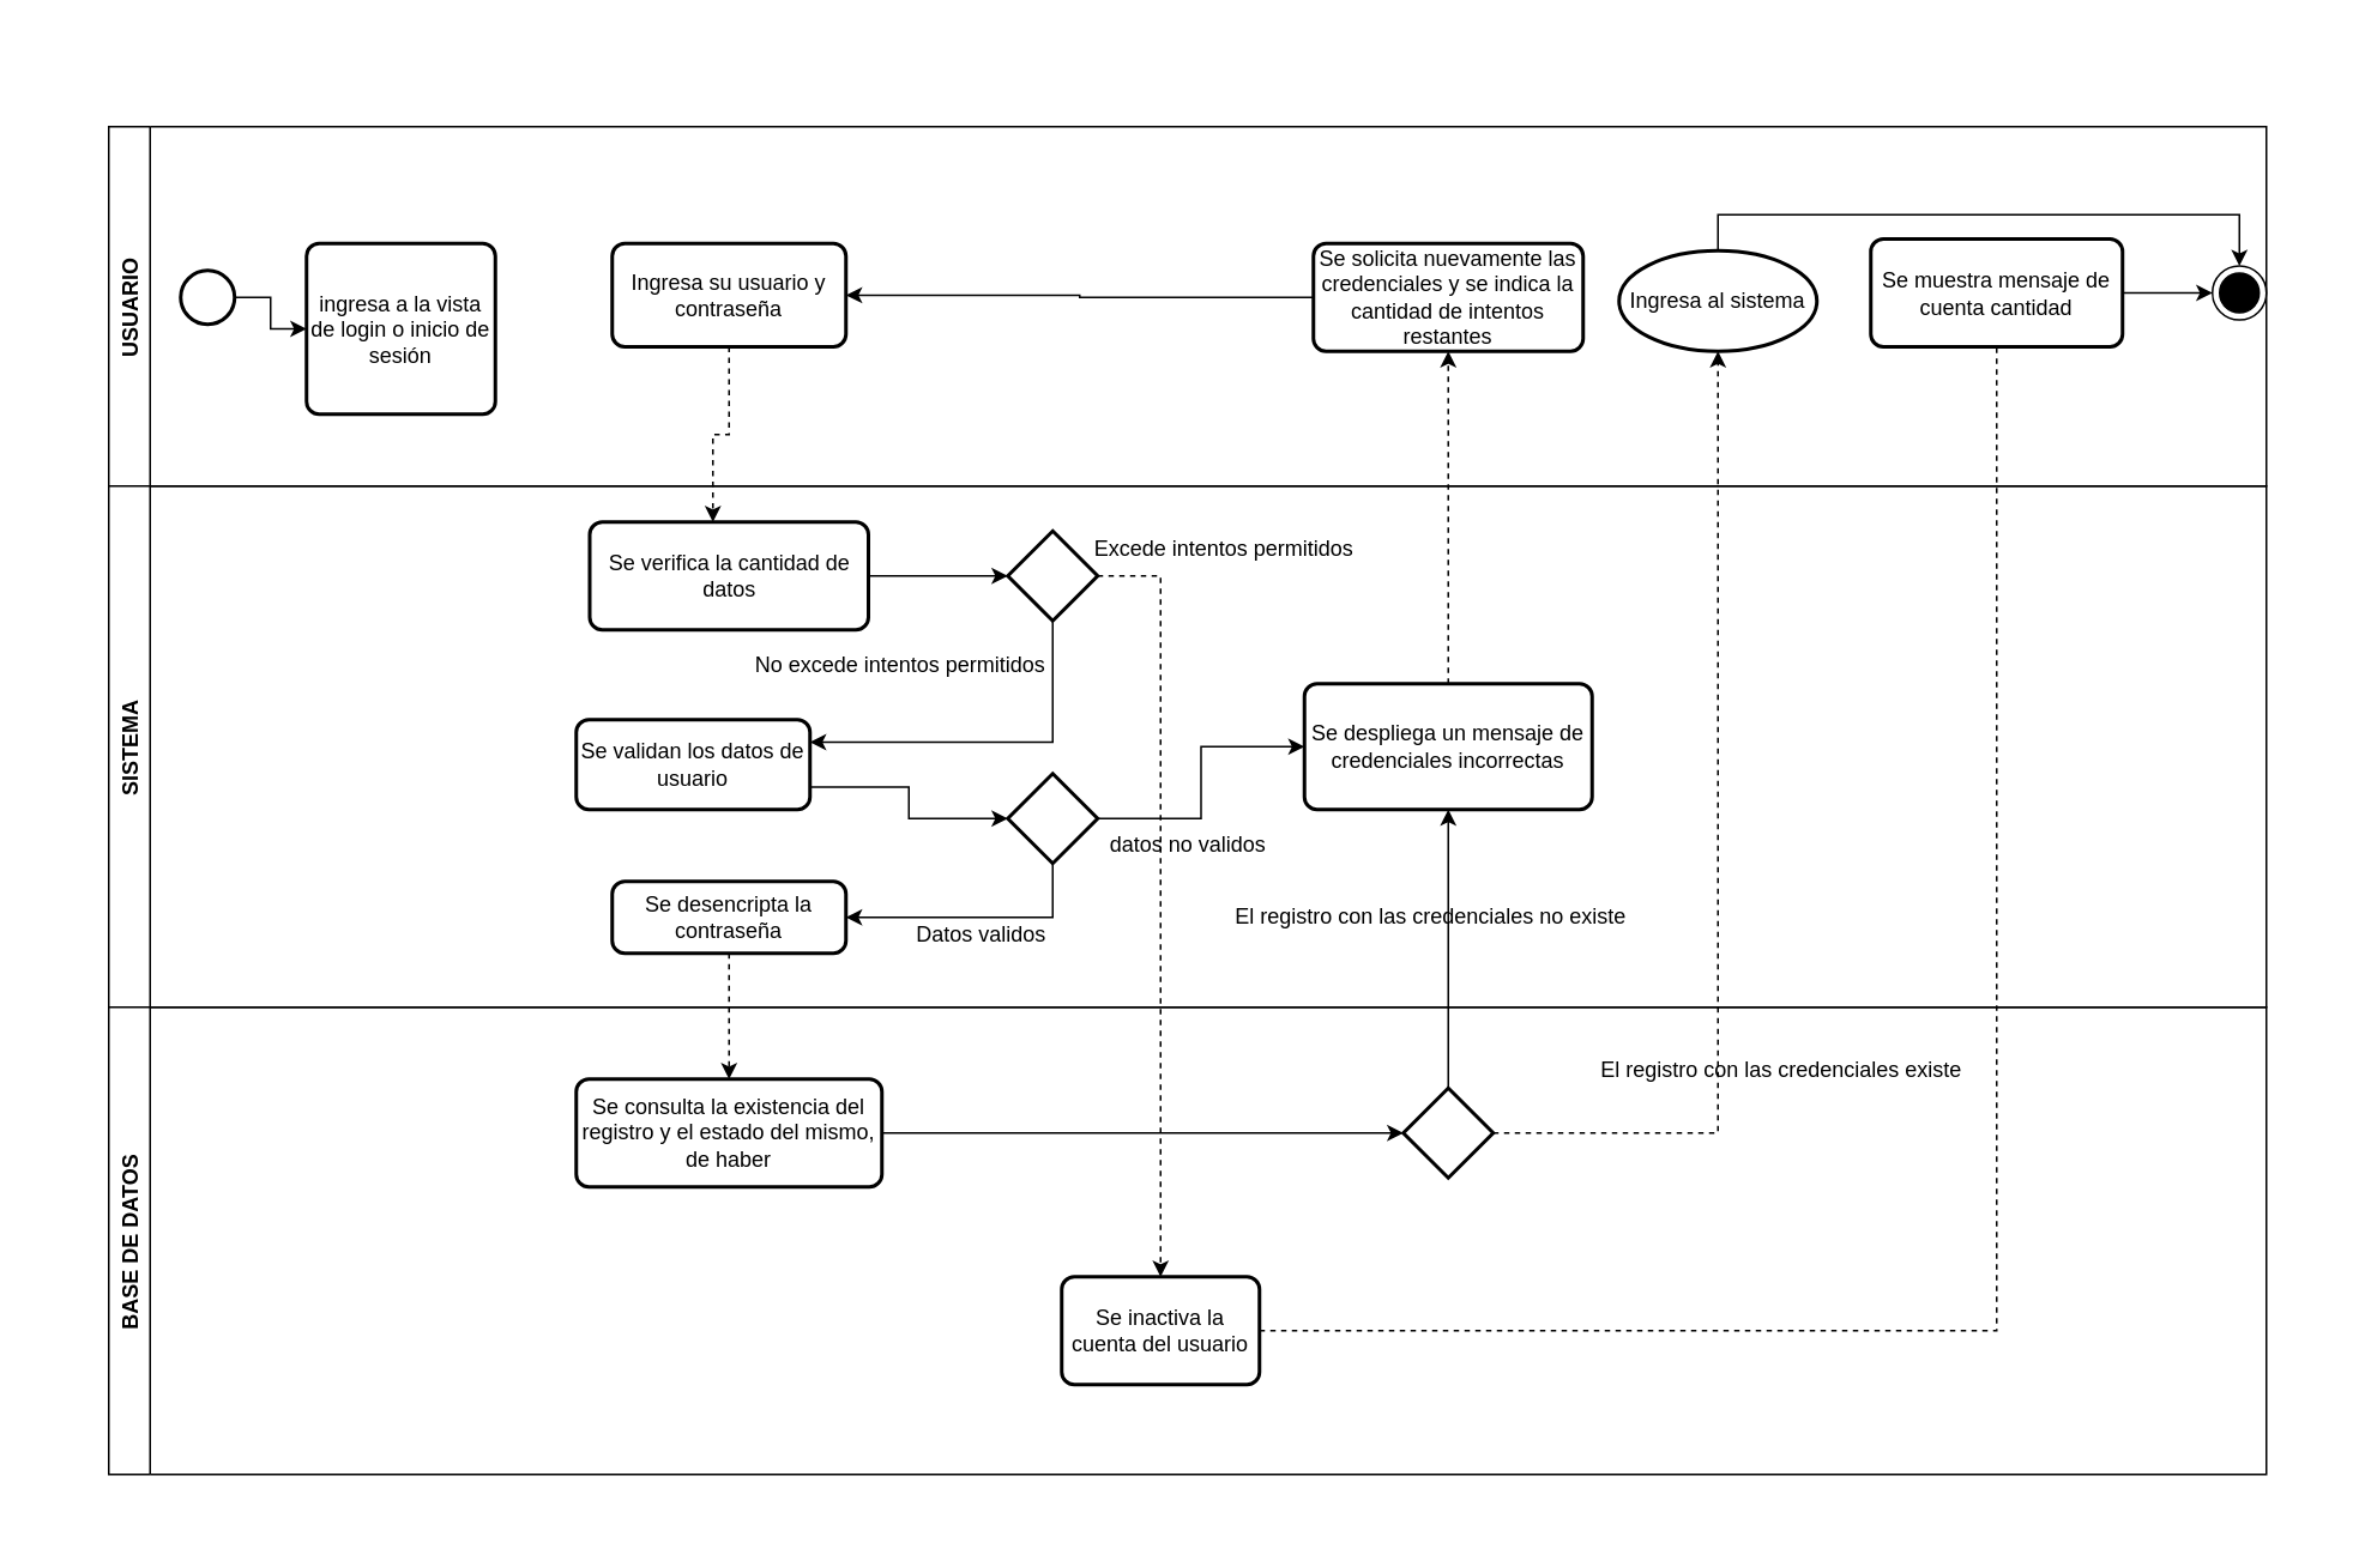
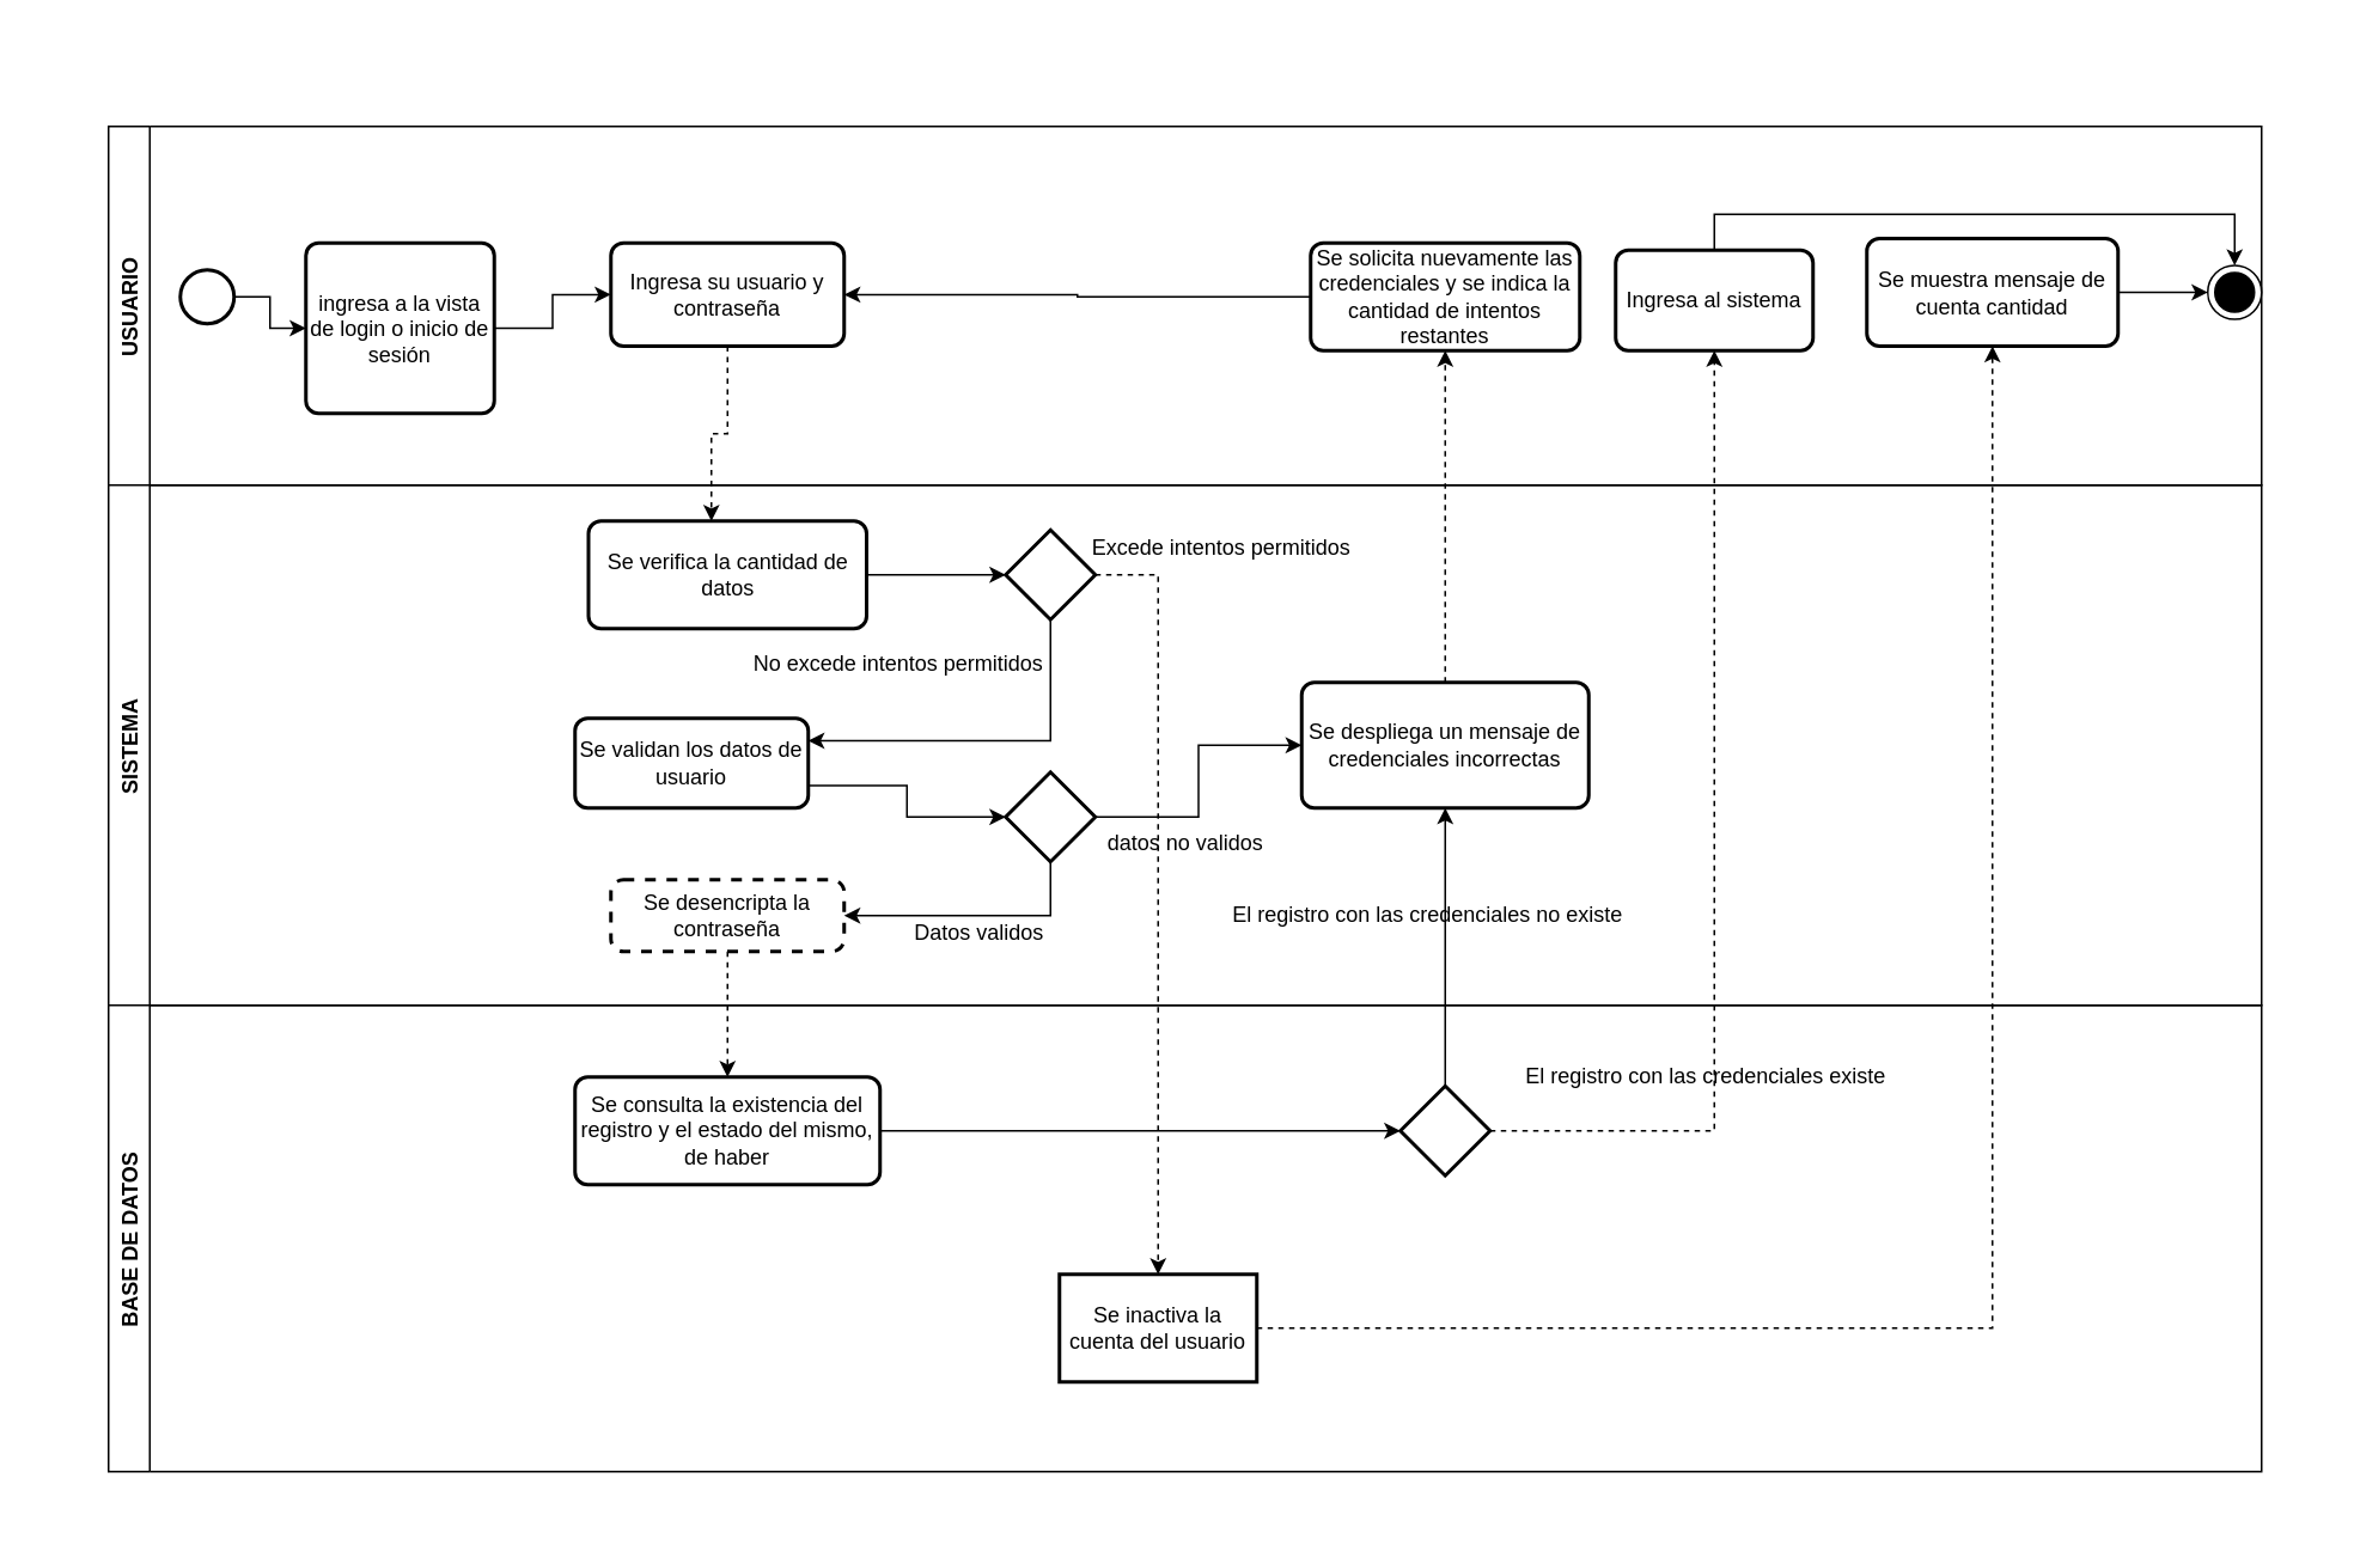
  <mxCell id="0" />
  <mxCell id="1" parent="0" />
  <mxCell id="2" value="USUARIO" style="swimlane;horizontal=0;startSize=23;" vertex="1" parent="1"><mxGeometry x="60" y="70" width="1200" height="200" as="geometry" /></mxCell>
  <mxCell id="3" style="edgeStyle=orthogonalEdgeStyle;rounded=0;orthogonalLoop=1;jettySize=auto;html=1;exitX=1;exitY=0.5;exitDx=0;exitDy=0;exitPerimeter=0;entryX=0;entryY=0.5;entryDx=0;entryDy=0;" edge="1" parent="2" source="4" target="6"><mxGeometry relative="1" as="geometry" /></mxCell>
  <mxCell id="4" value="" style="strokeWidth=2;html=1;shape=mxgraph.flowchart.start_2;whiteSpace=wrap;" vertex="1" parent="2"><mxGeometry x="40" y="80" width="30" height="30" as="geometry" /></mxCell>
+ <mxCell id="5" style="edgeStyle=orthogonalEdgeStyle;rounded=0;orthogonalLoop=1;jettySize=auto;html=1;exitX=1;exitY=0.5;exitDx=0;exitDy=0;entryX=0;entryY=0.5;entryDx=0;entryDy=0;" edge="1" parent="2" source="6" target="7"><mxGeometry relative="1" as="geometry" /></mxCell>
  <mxCell id="6" value="ingresa a la vista de login o inicio de sesión" style="rounded=1;whiteSpace=wrap;html=1;absoluteArcSize=1;arcSize=14;strokeWidth=2;align=center;" vertex="1" parent="2"><mxGeometry x="110" y="65" width="105" height="95" as="geometry" /></mxCell>
  <mxCell id="7" value="Ingresa su usuario y contraseña" style="rounded=1;whiteSpace=wrap;html=1;absoluteArcSize=1;arcSize=14;strokeWidth=2;" vertex="1" parent="2"><mxGeometry x="280" y="65" width="130" height="57.5" as="geometry" /></mxCell>
  <mxCell id="8" style="edgeStyle=orthogonalEdgeStyle;rounded=0;orthogonalLoop=1;jettySize=auto;html=1;exitX=0.5;exitY=0;exitDx=0;exitDy=0;entryX=0.5;entryY=0;entryDx=0;entryDy=0;" edge="1" parent="2" source="9" target="14"><mxGeometry relative="1" as="geometry" /></mxCell>
- <mxCell id="9" value="Ingresa al sistema" style="ellipse;whiteSpace=wrap;html=1;absoluteArcSize=1;arcSize=14;strokeWidth=2;" vertex="1" parent="2"><mxGeometry x="840" y="69" width="110" height="56" as="geometry" /></mxCell>
+ <mxCell id="9" value="Ingresa al sistema" style="rounded=1;whiteSpace=wrap;html=1;absoluteArcSize=1;arcSize=14;strokeWidth=2;" vertex="1" parent="2"><mxGeometry x="840" y="69" width="110" height="56" as="geometry" /></mxCell>
  <mxCell id="10" style="edgeStyle=orthogonalEdgeStyle;rounded=0;orthogonalLoop=1;jettySize=auto;html=1;exitX=0;exitY=0.5;exitDx=0;exitDy=0;entryX=1;entryY=0.5;entryDx=0;entryDy=0;" edge="1" parent="2" source="11" target="7"><mxGeometry relative="1" as="geometry" /></mxCell>
  <mxCell id="11" value="Se solicita nuevamente las credenciales y se indica la cantidad de intentos restantes" style="rounded=1;whiteSpace=wrap;html=1;absoluteArcSize=1;arcSize=14;strokeWidth=2;" vertex="1" parent="2"><mxGeometry x="670" y="65" width="150" height="60" as="geometry" /></mxCell>
  <mxCell id="12" style="edgeStyle=orthogonalEdgeStyle;rounded=0;orthogonalLoop=1;jettySize=auto;html=1;exitX=1;exitY=0.5;exitDx=0;exitDy=0;entryX=0;entryY=0.5;entryDx=0;entryDy=0;" edge="1" parent="2" source="13" target="14"><mxGeometry relative="1" as="geometry" /></mxCell>
  <mxCell id="13" value="Se muestra mensaje de cuenta cantidad" style="rounded=1;whiteSpace=wrap;html=1;absoluteArcSize=1;arcSize=14;strokeWidth=2;" vertex="1" parent="2"><mxGeometry x="980" y="62.5" width="140" height="60" as="geometry" /></mxCell>
  <mxCell id="14" value="" style="ellipse;html=1;shape=endState;fillColor=#000000;strokeColor=#000000;" vertex="1" parent="2"><mxGeometry x="1170" y="77.5" width="30" height="30" as="geometry" /></mxCell>
  <mxCell id="15" value="SISTEMA" style="swimlane;horizontal=0;" vertex="1" parent="1"><mxGeometry x="60" y="270" width="1200" height="290" as="geometry" /></mxCell>
  <mxCell id="16" style="edgeStyle=orthogonalEdgeStyle;rounded=0;orthogonalLoop=1;jettySize=auto;html=1;exitX=1;exitY=0.75;exitDx=0;exitDy=0;entryX=0;entryY=0.5;entryDx=0;entryDy=0;entryPerimeter=0;" edge="1" parent="15" source="17" target="22"><mxGeometry relative="1" as="geometry" /></mxCell>
  <mxCell id="17" value="Se validan los datos de usuario" style="rounded=1;whiteSpace=wrap;html=1;absoluteArcSize=1;arcSize=14;strokeWidth=2;" vertex="1" parent="15"><mxGeometry x="260" y="130" width="130" height="50" as="geometry" /></mxCell>
- <mxCell id="18" value="Se desencripta la contraseña" style="rounded=1;whiteSpace=wrap;html=1;absoluteArcSize=1;arcSize=14;strokeWidth=2;" vertex="1" parent="15"><mxGeometry x="280" y="220" width="130" height="40" as="geometry" /></mxCell>
+ <mxCell id="18" value="Se desencripta la contraseña" style="rounded=1;whiteSpace=wrap;html=1;absoluteArcSize=1;arcSize=14;strokeWidth=2;dashed=1;" vertex="1" parent="15"><mxGeometry x="280" y="220" width="130" height="40" as="geometry" /></mxCell>
  <mxCell id="19" value="Se despliega un mensaje de credenciales incorrectas" style="rounded=1;whiteSpace=wrap;html=1;absoluteArcSize=1;arcSize=14;strokeWidth=2;" vertex="1" parent="15"><mxGeometry x="665" y="110" width="160" height="70" as="geometry" /></mxCell>
  <mxCell id="20" style="edgeStyle=orthogonalEdgeStyle;rounded=0;orthogonalLoop=1;jettySize=auto;html=1;exitX=0.5;exitY=1;exitDx=0;exitDy=0;exitPerimeter=0;entryX=1;entryY=0.5;entryDx=0;entryDy=0;" edge="1" parent="15" source="22" target="18"><mxGeometry relative="1" as="geometry" /></mxCell>
  <mxCell id="21" style="edgeStyle=orthogonalEdgeStyle;rounded=0;orthogonalLoop=1;jettySize=auto;html=1;exitX=1;exitY=0.5;exitDx=0;exitDy=0;exitPerimeter=0;entryX=0;entryY=0.5;entryDx=0;entryDy=0;" edge="1" parent="15" source="22" target="19"><mxGeometry relative="1" as="geometry" /></mxCell>
  <mxCell id="22" value="" style="strokeWidth=2;html=1;shape=mxgraph.flowchart.decision;whiteSpace=wrap;" vertex="1" parent="15"><mxGeometry x="500" y="160" width="50" height="50" as="geometry" /></mxCell>
  <mxCell id="23" style="edgeStyle=orthogonalEdgeStyle;rounded=0;orthogonalLoop=1;jettySize=auto;html=1;exitX=1;exitY=0.5;exitDx=0;exitDy=0;entryX=0;entryY=0.5;entryDx=0;entryDy=0;entryPerimeter=0;" edge="1" parent="15" source="24" target="26"><mxGeometry relative="1" as="geometry" /></mxCell>
  <mxCell id="24" value="Se verifica la cantidad de datos" style="rounded=1;whiteSpace=wrap;html=1;absoluteArcSize=1;arcSize=14;strokeWidth=2;" vertex="1" parent="15"><mxGeometry x="267.5" y="20" width="155" height="60" as="geometry" /></mxCell>
  <mxCell id="25" style="edgeStyle=orthogonalEdgeStyle;rounded=0;orthogonalLoop=1;jettySize=auto;html=1;exitX=0.5;exitY=1;exitDx=0;exitDy=0;exitPerimeter=0;entryX=1;entryY=0.25;entryDx=0;entryDy=0;" edge="1" parent="15" source="26" target="17"><mxGeometry relative="1" as="geometry" /></mxCell>
  <mxCell id="26" value="" style="strokeWidth=2;html=1;shape=mxgraph.flowchart.decision;whiteSpace=wrap;" vertex="1" parent="15"><mxGeometry x="500" y="25" width="50" height="50" as="geometry" /></mxCell>
  <mxCell id="27" value="Excede intentos permitidos" style="text;html=1;resizable=0;autosize=1;align=center;verticalAlign=middle;points=[];fillColor=none;strokeColor=none;rounded=0;" vertex="1" parent="15"><mxGeometry x="540" y="25" width="160" height="20" as="geometry" /></mxCell>
  <mxCell id="28" value="No excede intentos permitidos" style="text;html=1;resizable=0;autosize=1;align=center;verticalAlign=middle;points=[];fillColor=none;strokeColor=none;rounded=0;" vertex="1" parent="15"><mxGeometry x="350" y="90" width="180" height="20" as="geometry" /></mxCell>
  <mxCell id="29" value="datos no validos" style="text;html=1;resizable=0;autosize=1;align=center;verticalAlign=middle;points=[];fillColor=none;strokeColor=none;rounded=0;" vertex="1" parent="15"><mxGeometry x="550" y="190" width="100" height="20" as="geometry" /></mxCell>
  <mxCell id="30" value="Datos validos" style="text;html=1;resizable=0;autosize=1;align=center;verticalAlign=middle;points=[];fillColor=none;strokeColor=none;rounded=0;" vertex="1" parent="15"><mxGeometry x="440" y="240" width="90" height="20" as="geometry" /></mxCell>
  <mxCell id="31" value="El registro con las credenciales no existe" style="text;html=1;resizable=0;autosize=1;align=center;verticalAlign=middle;points=[];fillColor=none;strokeColor=none;rounded=0;" vertex="1" parent="15"><mxGeometry x="620" y="230" width="230" height="20" as="geometry" /></mxCell>
  <mxCell id="32" value="BASE DE DATOS" style="swimlane;horizontal=0;" vertex="1" parent="1"><mxGeometry x="60" y="560" width="1200" height="260" as="geometry" /></mxCell>
  <mxCell id="33" style="edgeStyle=orthogonalEdgeStyle;rounded=0;orthogonalLoop=1;jettySize=auto;html=1;exitX=1;exitY=0.5;exitDx=0;exitDy=0;entryX=0;entryY=0.5;entryDx=0;entryDy=0;entryPerimeter=0;" edge="1" parent="32" source="34" target="35"><mxGeometry relative="1" as="geometry" /></mxCell>
  <mxCell id="34" value="Se consulta la existencia del registro y el estado del mismo, de haber" style="rounded=1;whiteSpace=wrap;html=1;absoluteArcSize=1;arcSize=14;strokeWidth=2;" vertex="1" parent="32"><mxGeometry x="260" y="40" width="170" height="60" as="geometry" /></mxCell>
  <mxCell id="35" value="" style="strokeWidth=2;html=1;shape=mxgraph.flowchart.decision;whiteSpace=wrap;" vertex="1" parent="32"><mxGeometry x="720" y="45" width="50" height="50" as="geometry" /></mxCell>
- <mxCell id="36" value="Se inactiva la cuenta del usuario" style="rounded=1;whiteSpace=wrap;html=1;absoluteArcSize=1;arcSize=14;strokeWidth=2;" vertex="1" parent="32"><mxGeometry x="530" y="150" width="110" height="60" as="geometry" /></mxCell>
- <mxCell id="37" value="El registro con las credenciales existe" style="text;html=1;resizable=0;autosize=1;align=center;verticalAlign=middle;points=[];fillColor=none;strokeColor=none;rounded=0;" vertex="1" parent="32"><mxGeometry x="820" y="25" width="220" height="20" as="geometry" /></mxCell>
+ <mxCell id="36" value="Se inactiva la cuenta del usuario" style="whiteSpace=wrap;html=1;absoluteArcSize=1;arcSize=14;strokeWidth=2;rounded=0;" vertex="1" parent="32"><mxGeometry x="530" y="150" width="110" height="60" as="geometry" /></mxCell>
+ <mxCell id="37" value="El registro con las credenciales existe" style="text;html=1;resizable=0;autosize=1;align=center;verticalAlign=middle;points=[];fillColor=none;strokeColor=none;rounded=0;" vertex="1" parent="32"><mxGeometry x="780" y="30" width="220" height="20" as="geometry" /></mxCell>
  <mxCell id="38" style="edgeStyle=orthogonalEdgeStyle;rounded=0;orthogonalLoop=1;jettySize=auto;html=1;exitX=0.5;exitY=1;exitDx=0;exitDy=0;entryX=0.5;entryY=0;entryDx=0;entryDy=0;dashed=1;" edge="1" parent="1" source="18" target="34"><mxGeometry relative="1" as="geometry" /></mxCell>
  <mxCell id="39" style="edgeStyle=orthogonalEdgeStyle;rounded=0;orthogonalLoop=1;jettySize=auto;html=1;exitX=0.5;exitY=0;exitDx=0;exitDy=0;exitPerimeter=0;entryX=0.5;entryY=1;entryDx=0;entryDy=0;" edge="1" parent="1" source="35" target="19"><mxGeometry relative="1" as="geometry" /></mxCell>
  <mxCell id="40" style="edgeStyle=orthogonalEdgeStyle;rounded=0;orthogonalLoop=1;jettySize=auto;html=1;exitX=1;exitY=0.5;exitDx=0;exitDy=0;exitPerimeter=0;entryX=0.5;entryY=1;entryDx=0;entryDy=0;dashed=1;" edge="1" parent="1" source="35" target="9"><mxGeometry relative="1" as="geometry" /></mxCell>
  <mxCell id="41" style="edgeStyle=orthogonalEdgeStyle;rounded=0;orthogonalLoop=1;jettySize=auto;html=1;exitX=0.5;exitY=0;exitDx=0;exitDy=0;entryX=0.5;entryY=1;entryDx=0;entryDy=0;dashed=1;" edge="1" parent="1" source="19" target="11"><mxGeometry relative="1" as="geometry" /></mxCell>
  <mxCell id="42" style="edgeStyle=orthogonalEdgeStyle;rounded=0;orthogonalLoop=1;jettySize=auto;html=1;exitX=1;exitY=0.5;exitDx=0;exitDy=0;exitPerimeter=0;entryX=0.5;entryY=0;entryDx=0;entryDy=0;dashed=1;" edge="1" parent="1" source="26" target="36"><mxGeometry relative="1" as="geometry" /></mxCell>
- <mxCell id="43" style="edgeStyle=orthogonalEdgeStyle;rounded=0;orthogonalLoop=1;jettySize=auto;html=1;exitX=1;exitY=0.5;exitDx=0;exitDy=0;entryX=0.5;entryY=1;entryDx=0;entryDy=0;dashed=1;endArrow=none;" edge="1" parent="1" source="36" target="13"><mxGeometry relative="1" as="geometry" /></mxCell>
+ <mxCell id="43" style="edgeStyle=orthogonalEdgeStyle;rounded=0;orthogonalLoop=1;jettySize=auto;html=1;exitX=1;exitY=0.5;exitDx=0;exitDy=0;entryX=0.5;entryY=1;entryDx=0;entryDy=0;dashed=1;" edge="1" parent="1" source="36" target="13"><mxGeometry relative="1" as="geometry" /></mxCell>
  <mxCell id="44" style="edgeStyle=orthogonalEdgeStyle;rounded=0;orthogonalLoop=1;jettySize=auto;html=1;exitX=0.5;exitY=1;exitDx=0;exitDy=0;entryX=0.442;entryY=0;entryDx=0;entryDy=0;entryPerimeter=0;dashed=1;" edge="1" parent="1" source="7" target="24"><mxGeometry relative="1" as="geometry" /></mxCell>
  <mxCell id="45" value="&amp;nbsp; &amp;nbsp;" style="text;html=1;resizable=0;autosize=1;align=center;verticalAlign=middle;points=[];fillColor=none;strokeColor=none;rounded=0;" vertex="1" parent="1"><mxGeometry x="530" y="20" width="30" height="20" as="geometry" /></mxCell>
  <mxCell id="46" value="&amp;nbsp; &amp;nbsp;" style="text;html=1;resizable=0;autosize=1;align=center;verticalAlign=middle;points=[];fillColor=none;strokeColor=none;rounded=0;" vertex="1" parent="1"><mxGeometry x="1240" y="270" width="30" height="20" as="geometry" /></mxCell>
  <mxCell id="47" value="&amp;nbsp; &amp;nbsp;" style="text;html=1;resizable=0;autosize=1;align=center;verticalAlign=middle;points=[];fillColor=none;strokeColor=none;rounded=0;" vertex="1" parent="1"><mxGeometry x="550" y="40" width="30" height="20" as="geometry" /></mxCell>
  <mxCell id="48" value="&amp;nbsp; &amp;nbsp;" style="text;html=1;resizable=0;autosize=1;align=center;verticalAlign=middle;points=[];fillColor=none;strokeColor=none;rounded=0;" vertex="1" parent="1"><mxGeometry x="560" y="40" width="30" height="20" as="geometry" /></mxCell>
  <mxCell id="49" value="&amp;nbsp; &amp;nbsp;" style="text;html=1;resizable=0;autosize=1;align=center;verticalAlign=middle;points=[];fillColor=none;strokeColor=none;rounded=0;" vertex="1" parent="1"><mxGeometry x="540" y="830" width="30" height="20" as="geometry" /></mxCell>
  <mxCell id="50" value="&amp;nbsp; &amp;nbsp;" style="text;html=1;resizable=0;autosize=1;align=center;verticalAlign=middle;points=[];fillColor=none;strokeColor=none;rounded=0;" vertex="1" parent="1"><mxGeometry x="20" y="500" width="30" height="20" as="geometry" /></mxCell>
  <mxCell id="51" value="&amp;nbsp;&amp;nbsp;" style="text;html=1;resizable=0;autosize=1;align=center;verticalAlign=middle;points=[];fillColor=none;strokeColor=none;rounded=0;" vertex="1" parent="1"><mxGeometry x="1270" y="260" width="20" height="20" as="geometry" /></mxCell>
